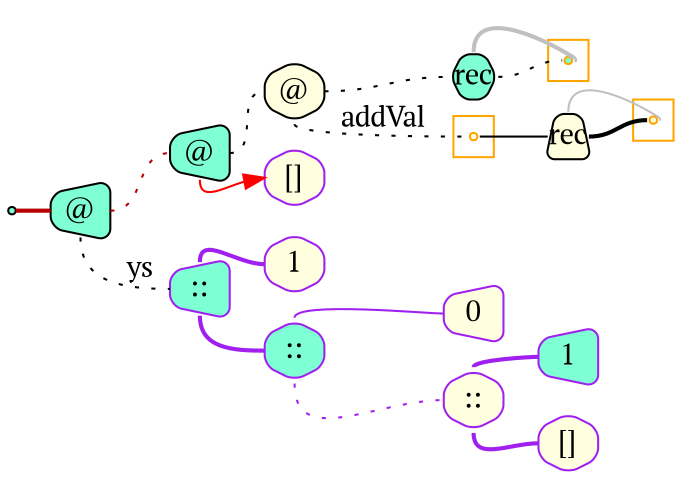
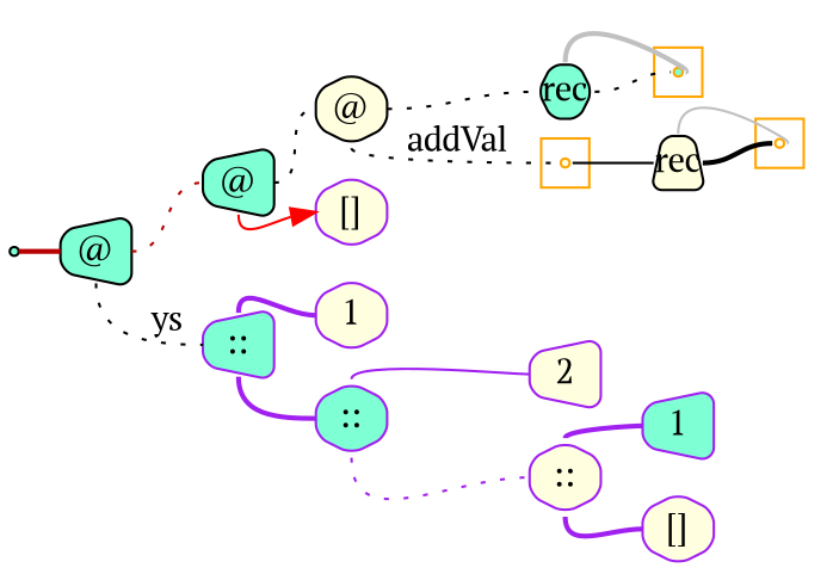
  digraph {
    labeldistance=0
    nodesep=.175
    rankdir=LR
    ranksep=.175
    fontname="PT Serif"
    node [color=purple fixedsize=true orientation=90 shape=hexagon style="rounded,filled" fillcolor=lightyellow fontname="PT Serif"]
    edge [arrowhead=none arrowtail=none headport=w tailport=e style=bold fontname="PT Serif"]
    ndcluster_nd174 [color=orange shape=point style=filled]
    ndcluster_nd383 [color=orange shape=point style=filled]
    ndcluster_nd57 [color=orange shape=point style=filled fillcolor=aquamarine]
    nd1 [shape=point style=filled fillcolor=aquamarine color="" orientation=""]
    n5 [color="#000000" height=.4 label="@" shape=trapezium width=.4 fillcolor=aquamarine]
    n6 [height=.4 label=1 width=.4]
-   n7 [height=.4 label=0 shape=trapezium width=.4]
+   n7 [height=.4 label=2 shape=trapezium width=.4]
    n8 [height=.4 label=1 shape=trapezium width=.4 fillcolor=aquamarine]
    n9 [height=.4 label="[]" width=.4]
    n10 [height=.4 label="::" width=.4]
    n11 [height=.4 label="::" width=.4 fillcolor=aquamarine]
    n12 [height=.4 label="::" shape=trapezium width=.4 fillcolor=aquamarine]
    n13 [color="#000000" height=.3 label=rec shape=trapezium width=.3 orientation=""]
    n14 [color="#000000" height=.4 label="@" shape=trapezium width=.4 fillcolor=aquamarine]
    n15 [color="#000000" height=.4 label="@" width=.4]
    n16 [height=.4 label="[]" width=.4]
    n17 [color="#000000" height=.3 label=rec width=.3 fillcolor=aquamarine orientation=""]
    subgraph cluster_1 {
      color=orange
      style=fill
      ndcluster_nd174
    }
    subgraph cluster_2 {
      color=orange
      style=fill
      ndcluster_nd383
    }
    subgraph cluster_3 {
      color=orange
      style=fill
      ndcluster_nd57
    }
    ndcluster_nd174 -> n13 [color=black style=solid]
    nd1 -> n5 [color="#b70000"]
    n5 -> n12 [label=ys tailport=s style=dotted]
    n5 -> n14 [color="#b70000" style=dotted]
    n10 -> n8 [color=purple tailport=n]
    n10 -> n9 [color=purple tailport=s]
    n11 -> n7 [color=purple tailport=n style=solid]
    n11 -> n10 [color=purple tailport=s style=dotted]
    n12 -> n6 [color=purple tailport=n]
    n12 -> n11 [color=purple tailport=s]
    n13 -> ndcluster_nd383 [color=grey dir=back headport=e tailport=n style=solid]
    n13 -> ndcluster_nd383
    n14 -> n15 [style=dotted]
    n14 -> n16 [arrowhead=normal color=red tailport=s style=solid]
    n15 -> ndcluster_nd174 [label=addVal tailport=s style=dotted]
    n15 -> n17 [style=dotted]
    n17 -> ndcluster_nd57 [color=grey dir=back headport=e tailport=n]
    n17 -> ndcluster_nd57 [style=dotted]
  }
